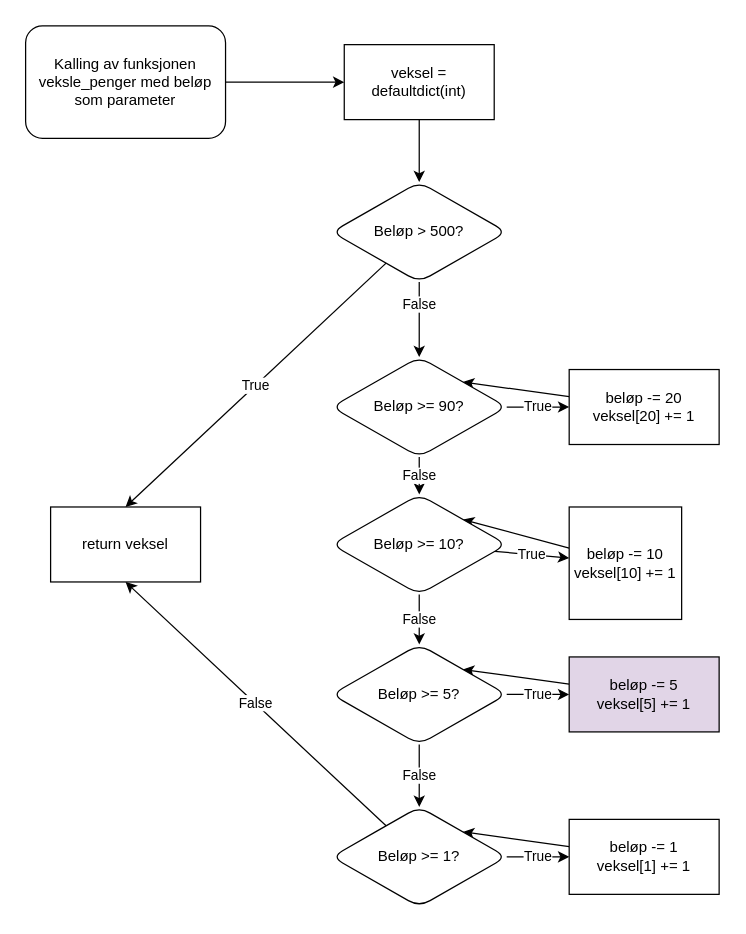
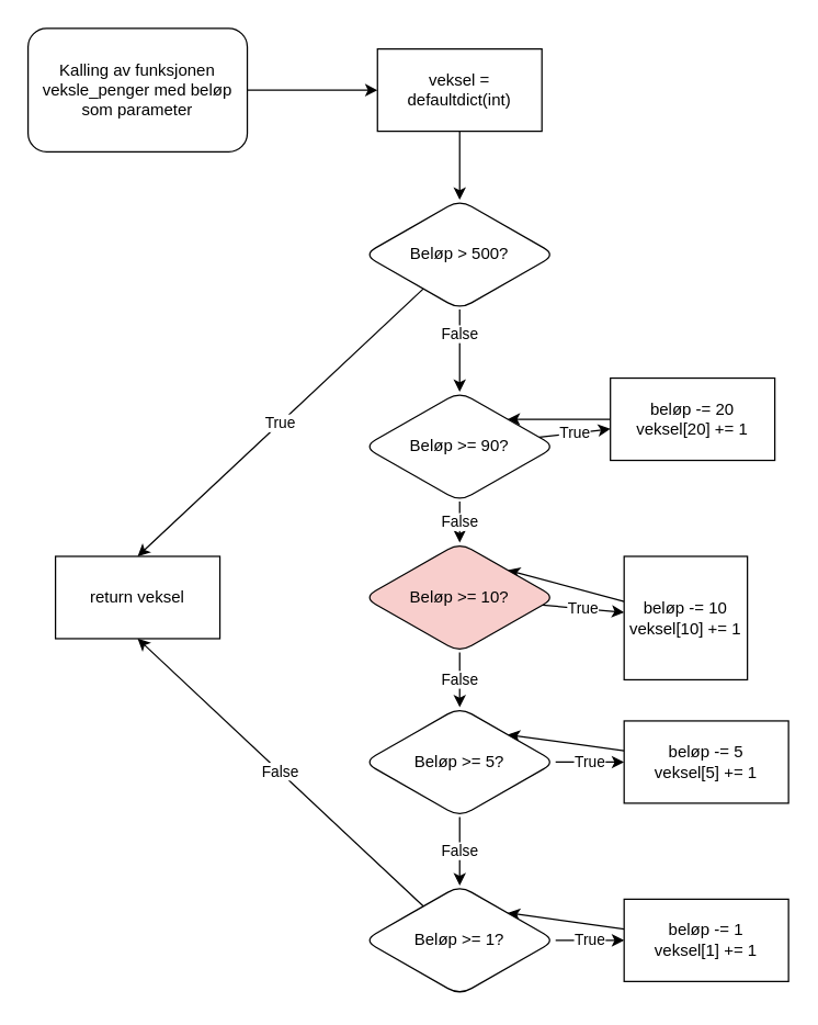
  <mxCell id="0" />
  <mxCell id="1" parent="0" />
  <mxCell id="2" style="edgeStyle=none;html=1;" parent="1" source="3" target="15" edge="1"><mxGeometry relative="1" as="geometry" /></mxCell>
  <mxCell id="3" value="Kalling av funksjonen veksle_penger med beløp som parameter" style="rounded=1;whiteSpace=wrap;html=1;" parent="1" vertex="1"><mxGeometry x="20" y="20" width="160" height="90" as="geometry" /></mxCell>
  <mxCell id="4" style="edgeStyle=none;html=1;entryX=1;entryY=0;entryDx=0;entryDy=0;" parent="1" source="5" target="13" edge="1"><mxGeometry relative="1" as="geometry" /></mxCell>
- <mxCell id="5" value="beløp -= 20&lt;br&gt;veksel[20] += 1" style="whiteSpace=wrap;html=1;" parent="1" vertex="1"><mxGeometry x="455" y="295" width="120" height="60" as="geometry" /></mxCell>
+ <mxCell id="5" value="beløp -= 20&lt;br&gt;veksel[20] += 1" style="whiteSpace=wrap;html=1;" parent="1" vertex="1"><mxGeometry x="445" y="275" width="120" height="60" as="geometry" /></mxCell>
  <mxCell id="6" value="True" style="edgeStyle=none;html=1;entryX=0.5;entryY=0;entryDx=0;entryDy=0;" parent="1" source="9" target="10" edge="1"><mxGeometry relative="1" as="geometry" /></mxCell>
  <mxCell id="7" value="" style="edgeStyle=none;html=1;" parent="1" source="9" target="13" edge="1"><mxGeometry relative="1" as="geometry" /></mxCell>
  <mxCell id="8" value="False" style="edgeLabel;html=1;align=center;verticalAlign=middle;resizable=0;points=[];" parent="7" vertex="1" connectable="0"><mxGeometry x="-0.433" y="-1" relative="1" as="geometry"><mxPoint as="offset" /></mxGeometry></mxCell>
  <mxCell id="9" value="Beløp &amp;gt; 500?" style="rhombus;whiteSpace=wrap;html=1;rounded=1;" parent="1" vertex="1"><mxGeometry x="265" y="145" width="140" height="80" as="geometry" /></mxCell>
  <mxCell id="10" value="return veksel" style="whiteSpace=wrap;html=1;" parent="1" vertex="1"><mxGeometry x="40" y="405" width="120" height="60" as="geometry" /></mxCell>
  <mxCell id="11" value="True" style="edgeStyle=none;html=1;" parent="1" source="13" target="5" edge="1"><mxGeometry relative="1" as="geometry" /></mxCell>
  <mxCell id="12" value="False" style="edgeStyle=none;html=1;entryX=0.5;entryY=0;entryDx=0;entryDy=0;" parent="1" source="13" target="20" edge="1"><mxGeometry relative="1" as="geometry" /></mxCell>
  <mxCell id="13" value="Beløp &amp;gt;= 90?" style="rhombus;whiteSpace=wrap;html=1;rounded=1;" parent="1" vertex="1"><mxGeometry x="265" y="285" width="140" height="80" as="geometry" /></mxCell>
  <mxCell id="14" style="edgeStyle=none;html=1;entryX=0.5;entryY=0;entryDx=0;entryDy=0;" parent="1" source="15" target="9" edge="1"><mxGeometry relative="1" as="geometry" /></mxCell>
  <mxCell id="15" value="veksel = defaultdict(int)" style="whiteSpace=wrap;html=1;" parent="1" vertex="1"><mxGeometry x="275" y="35" width="120" height="60" as="geometry" /></mxCell>
  <mxCell id="16" style="edgeStyle=none;html=1;entryX=1;entryY=0;entryDx=0;entryDy=0;" parent="1" source="17" target="20" edge="1"><mxGeometry relative="1" as="geometry" /></mxCell>
  <mxCell id="17" value="beløp -= 10&lt;br&gt;veksel[10] += 1" style="whiteSpace=wrap;html=1;" parent="1" vertex="1"><mxGeometry x="455" y="405" width="90" height="90" as="geometry" /></mxCell>
  <mxCell id="18" value="True" style="edgeStyle=none;html=1;" parent="1" source="20" target="17" edge="1"><mxGeometry relative="1" as="geometry" /></mxCell>
  <mxCell id="19" value="False" style="edgeStyle=none;html=1;" parent="1" source="20" target="25" edge="1"><mxGeometry relative="1" as="geometry" /></mxCell>
- <mxCell id="20" value="Beløp &amp;gt;= 10?" style="rhombus;whiteSpace=wrap;html=1;rounded=1;" parent="1" vertex="1"><mxGeometry x="265" y="395" width="140" height="80" as="geometry" /></mxCell>
+ <mxCell id="20" value="Beløp &amp;gt;= 10?" style="rhombus;whiteSpace=wrap;html=1;rounded=1;fillColor=#f8cecc;" parent="1" vertex="1"><mxGeometry x="265" y="395" width="140" height="80" as="geometry" /></mxCell>
  <mxCell id="21" style="edgeStyle=none;html=1;entryX=1;entryY=0;entryDx=0;entryDy=0;" parent="1" source="22" target="25" edge="1"><mxGeometry relative="1" as="geometry" /></mxCell>
- <mxCell id="22" value="beløp -= 5&lt;br&gt;veksel[5] += 1" style="whiteSpace=wrap;html=1;fillColor=#e1d5e7;" parent="1" vertex="1"><mxGeometry x="455" y="525" width="120" height="60" as="geometry" /></mxCell>
+ <mxCell id="22" value="beløp -= 5&lt;br&gt;veksel[5] += 1" style="whiteSpace=wrap;html=1;" parent="1" vertex="1"><mxGeometry x="455" y="525" width="120" height="60" as="geometry" /></mxCell>
  <mxCell id="23" value="True" style="edgeStyle=none;html=1;" parent="1" source="25" target="22" edge="1"><mxGeometry relative="1" as="geometry" /></mxCell>
  <mxCell id="24" value="False" style="edgeStyle=none;html=1;" parent="1" source="25" target="30" edge="1"><mxGeometry relative="1" as="geometry" /></mxCell>
  <mxCell id="25" value="Beløp &amp;gt;= 5?" style="rhombus;whiteSpace=wrap;html=1;rounded=1;" parent="1" vertex="1"><mxGeometry x="265" y="515" width="140" height="80" as="geometry" /></mxCell>
  <mxCell id="26" style="edgeStyle=none;html=1;entryX=1;entryY=0;entryDx=0;entryDy=0;" parent="1" source="27" target="30" edge="1"><mxGeometry relative="1" as="geometry" /></mxCell>
  <mxCell id="27" value="beløp -= 1&lt;br&gt;veksel[1] += 1" style="whiteSpace=wrap;html=1;" parent="1" vertex="1"><mxGeometry x="455" y="655" width="120" height="60" as="geometry" /></mxCell>
  <mxCell id="28" value="True" style="edgeStyle=none;html=1;" parent="1" source="30" target="27" edge="1"><mxGeometry relative="1" as="geometry" /></mxCell>
  <mxCell id="29" value="False" style="edgeStyle=none;html=1;entryX=0.5;entryY=1;entryDx=0;entryDy=0;" parent="1" source="30" target="10" edge="1"><mxGeometry relative="1" as="geometry" /></mxCell>
  <mxCell id="30" value="Beløp &amp;gt;= 1?" style="rhombus;whiteSpace=wrap;html=1;rounded=1;" parent="1" vertex="1"><mxGeometry x="265" y="645" width="140" height="80" as="geometry" /></mxCell>
